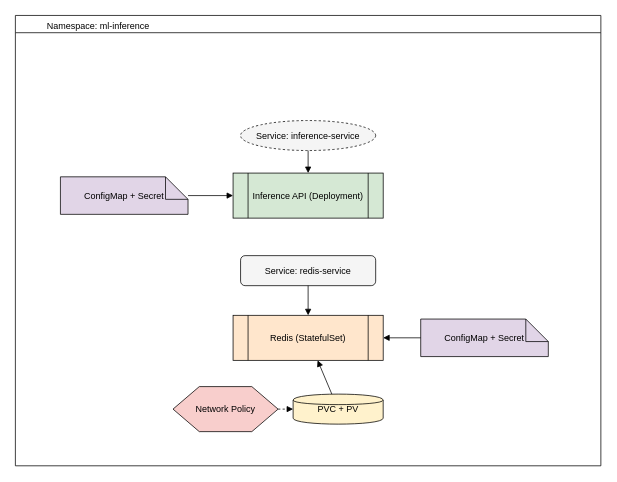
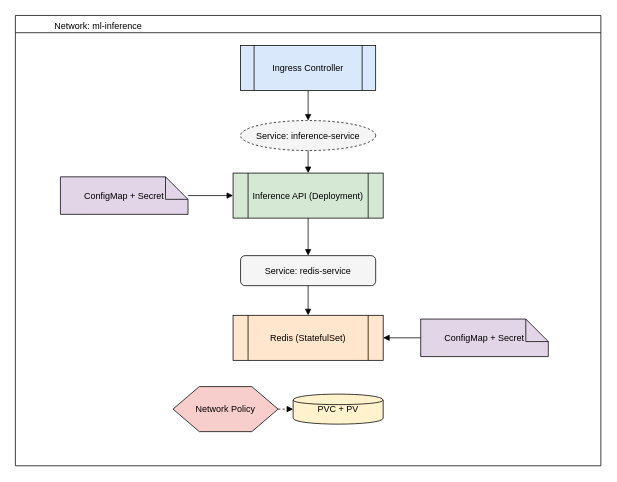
  <mxCell id="0" />
  <mxCell id="1" parent="0" />
  <mxCell id="2" value="" style="swimlane" parent="1" vertex="1"><mxGeometry x="20" y="20" width="780" height="600" as="geometry" /></mxCell>
- <mxCell id="3" value="Namespace: ml-inference" style="text;html=1;strokeColor=none;fillColor=none;align=center;" parent="2" vertex="1"><mxGeometry x="10" width="200" height="30" as="geometry" /></mxCell>
+ <mxCell id="3" value="Network: ml-inference" style="text;html=1;strokeColor=none;fillColor=none;align=center;" parent="2" vertex="1"><mxGeometry x="10" width="200" height="30" as="geometry" /></mxCell>
+ <mxCell id="4" value="Ingress Controller" style="shape=process;fillColor=#dae8fc;" parent="2" vertex="1"><mxGeometry x="300" y="40" width="180" height="60" as="geometry" /></mxCell>
  <mxCell id="5" value="Inference API (Deployment)" style="shape=process;fillColor=#d5e8d4;" parent="2" vertex="1"><mxGeometry x="290" y="210" width="200" height="60" as="geometry" /></mxCell>
  <mxCell id="6" value="Redis (StatefulSet)" style="shape=process;fillColor=#ffe6cc;" parent="2" vertex="1"><mxGeometry x="290" y="399.48" width="200" height="60" as="geometry" /></mxCell>
  <mxCell id="7" value="PVC + PV" style="shape=cylinder;fillColor=#fff2cc;" parent="2" vertex="1"><mxGeometry x="370" y="504.48" width="120" height="40" as="geometry" /></mxCell>
  <mxCell id="8" value="ConfigMap + Secret" style="shape=note;fillColor=#e1d5e7;" parent="2" vertex="1"><mxGeometry x="60" y="215" width="170" height="50" as="geometry" /></mxCell>
  <mxCell id="9" value="ConfigMap + Secret" style="shape=note;fillColor=#e1d5e7;" parent="2" vertex="1"><mxGeometry x="540" y="404.48" width="170" height="50" as="geometry" /></mxCell>
  <mxCell id="10" value="Network Policy" style="shape=hexagon;fillColor=#f8cecc;" parent="2" vertex="1"><mxGeometry x="210" y="494.48" width="140" height="60" as="geometry" /></mxCell>
  <mxCell id="11" value="Service: inference-service" style="ellipse;fillColor=#f5f5f5;dashed=1;" parent="2" vertex="1"><mxGeometry x="300" y="140" width="180" height="40" as="geometry" /></mxCell>
  <mxCell id="12" value="Service: redis-service" style="fillColor=#f5f5f5;rounded=1;" parent="2" vertex="1"><mxGeometry x="300" y="320" width="180" height="40" as="geometry" /></mxCell>
+ <mxCell id="13" style="endArrow=block;exitX=0.5;exitY=1;exitDx=0;exitDy=0;comic=0;enumerate=0;orthogonal=0;orthogonalLoop=0;ignoreEdge=0;noJump=0;deletable=1;cloneable=1;strokeOpacity=100;" parent="2" source="4" target="11" edge="1"><mxGeometry relative="1" as="geometry"><mxPoint x="400" y="130" as="sourcePoint" /></mxGeometry></mxCell>
  <mxCell id="14" style="endArrow=block" parent="2" source="11" target="5" edge="1"><mxGeometry relative="1" as="geometry" /></mxCell>
+ <mxCell id="15" style="endArrow=block" parent="2" source="5" target="12" edge="1"><mxGeometry relative="1" as="geometry" /></mxCell>
  <mxCell id="16" style="endArrow=block;exitX=0.5;exitY=1;exitDx=0;exitDy=0;" parent="2" source="12" target="6" edge="1"><mxGeometry relative="1" as="geometry"><mxPoint x="353.957" y="393.002" as="sourcePoint" /></mxGeometry></mxCell>
  <mxCell id="17" style="endArrow=block;dashed=1;orthogonalLoop=0;backgroundOutline=0;noJump=0;arcSize=20;snapToPoint=0;fixDash=0;" parent="2" source="10" target="7" edge="1"><mxGeometry relative="1" as="geometry" /></mxCell>
- <mxCell id="18" style="endArrow=block" parent="2" source="7" target="6" edge="1"><mxGeometry relative="1" as="geometry" /></mxCell>
  <mxCell id="19" style="endArrow=block" parent="2" source="8" target="5" edge="1"><mxGeometry relative="1" as="geometry" /></mxCell>
  <mxCell id="20" style="endArrow=block" parent="2" source="9" target="6" edge="1"><mxGeometry relative="1" as="geometry" /></mxCell>
